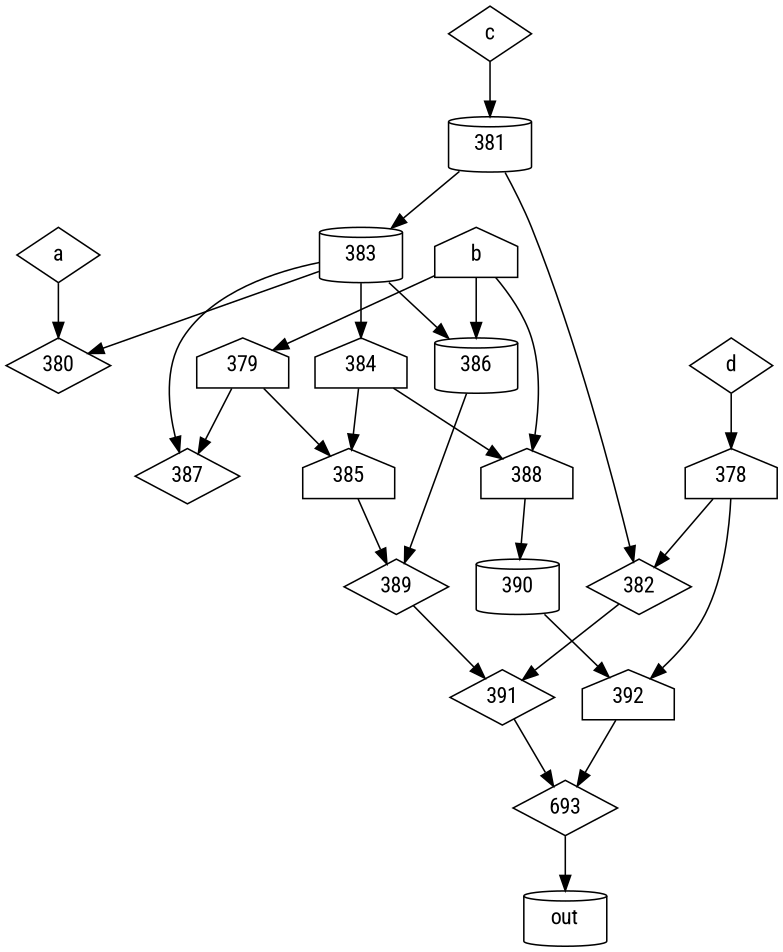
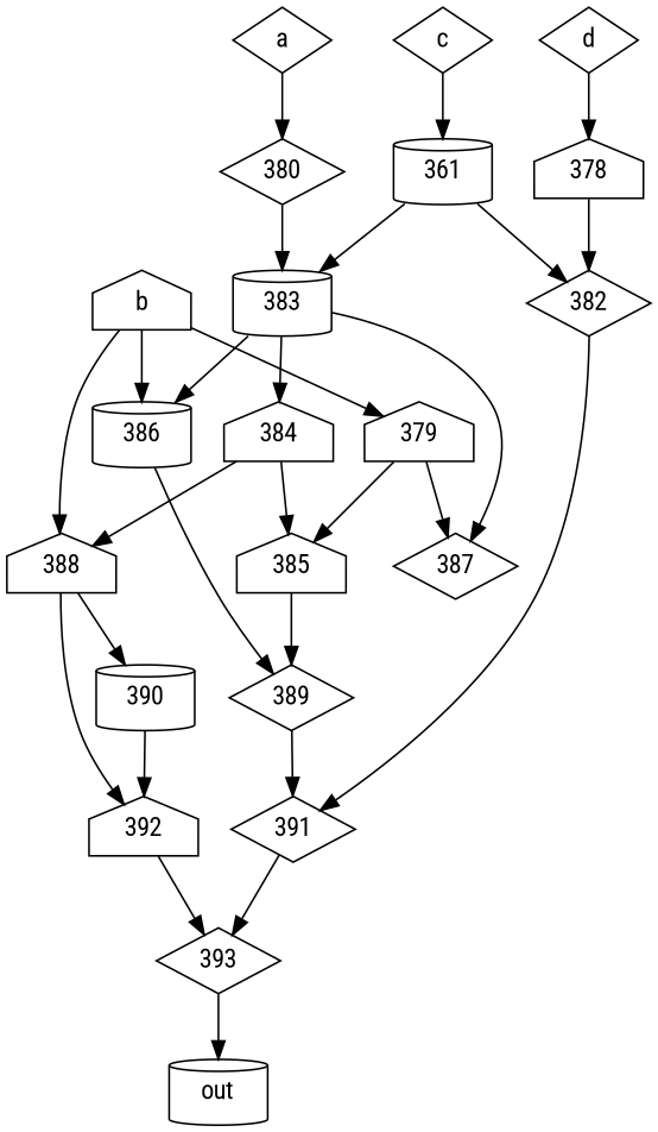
  strict digraph {
    fontname="Roboto Condensed"
    node [fontname="Roboto Condensed" shape=diamond]
    edge [fontname="Roboto Condensed"]
    out [shape=cylinder]
-   393 [label=693]
+   393
    a
    380
    383 [shape=cylinder]
    386 [shape=cylinder]
    387
    384 [shape=house]
    389
    388 [shape=house]
    385 [shape=house]
    391
    390 [shape=cylinder]
    392 [shape=house]
    b [shape=house]
    379 [shape=house]
-   381 [shape=cylinder]
+   381 [shape=cylinder label=361]
    c
    382
    378 [shape=house]
    d
    393 -> out
    a -> 380
-   383 -> 380
+   380 -> 383
    383 -> 386
    383 -> 387
    383 -> 384
    386 -> 389
    384 -> 388
    384 -> 385
    389 -> 391
    388 -> 390
    385 -> 389
    391 -> 393
    390 -> 392
    392 -> 393
    b -> 386
    b -> 388
    b -> 379
    379 -> 387
    379 -> 385
    381 -> 383
    381 -> 382
    c -> 381
    382 -> 391
-   378 -> 392
+   388 -> 392
    378 -> 382
    d -> 378
  }
